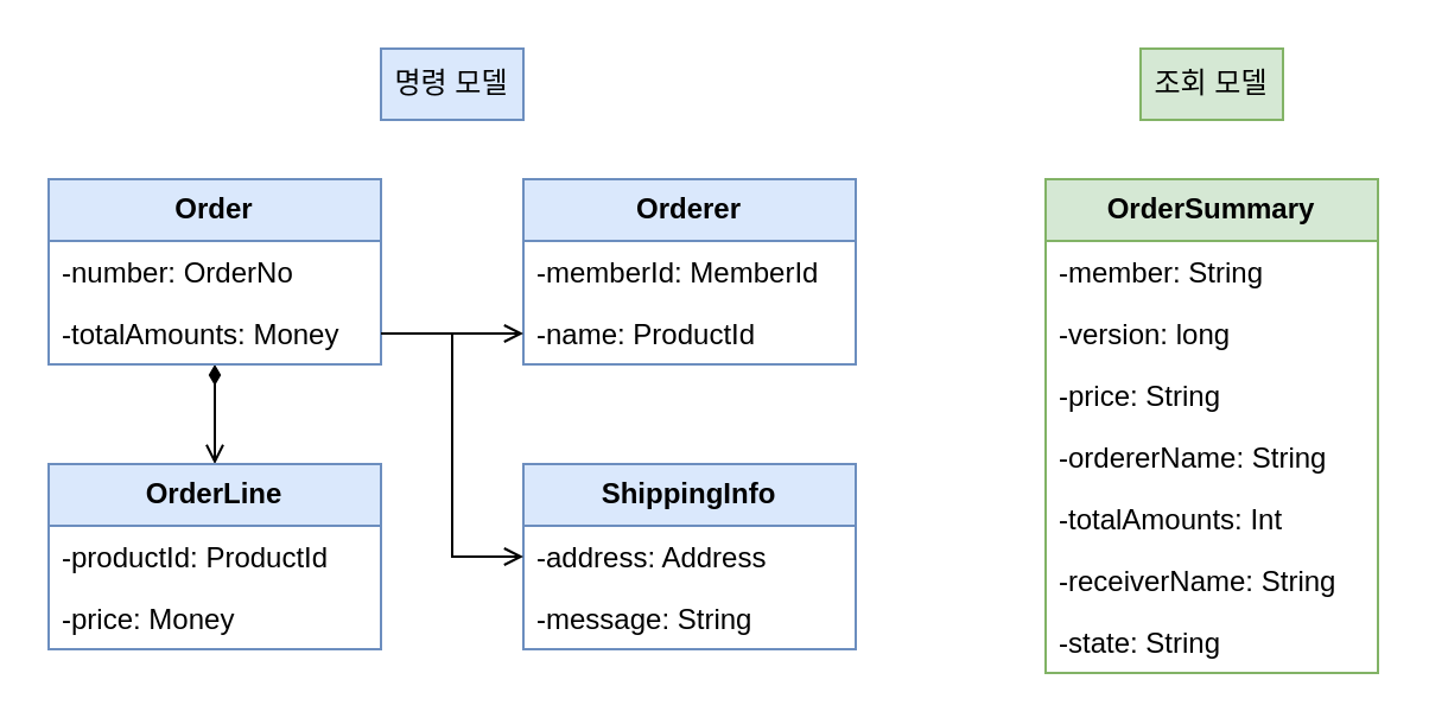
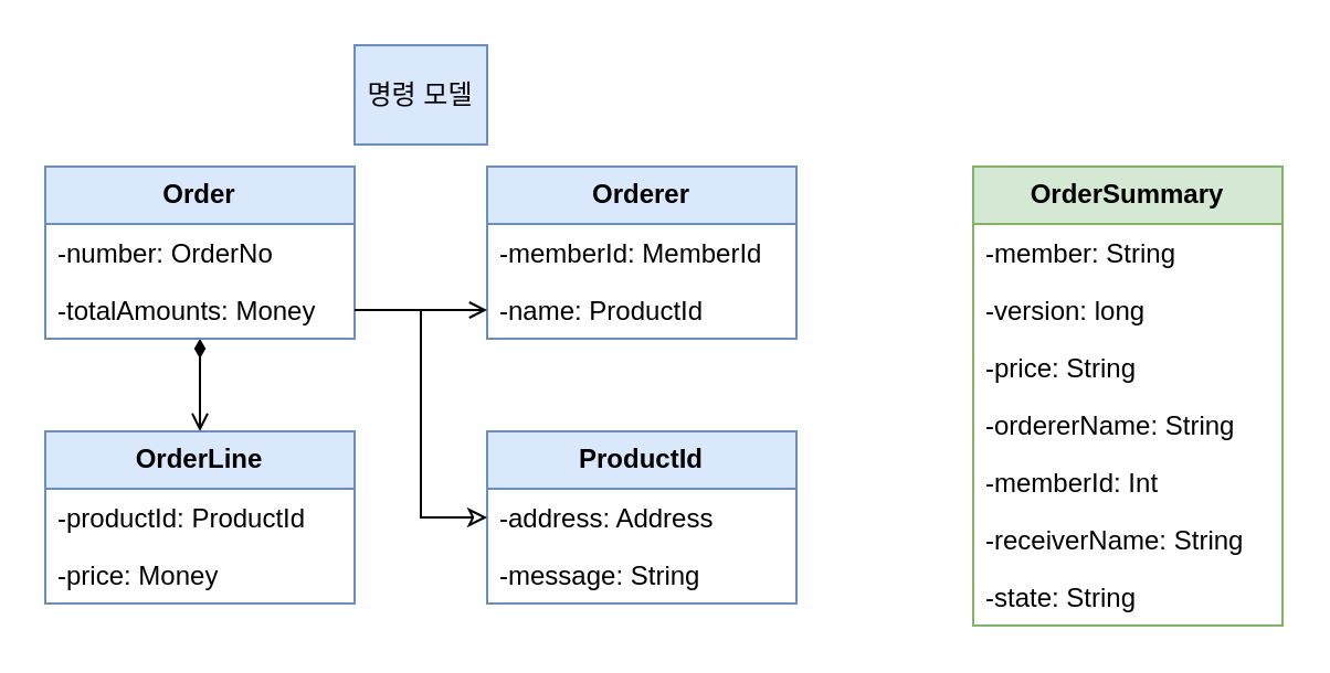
  <mxCell id="0" />
  <mxCell id="1" parent="0" />
  <mxCell id="2" style="edgeStyle=orthogonalEdgeStyle;rounded=0;orthogonalLoop=1;jettySize=auto;html=1;entryX=0.5;entryY=0;entryDx=0;entryDy=0;startArrow=diamondThin;startFill=1;endArrow=open;endFill=0;" edge="1" parent="1" source="3" target="12"><mxGeometry relative="1" as="geometry" /></mxCell>
  <mxCell id="3" value="&lt;b&gt;Order&lt;/b&gt;" style="swimlane;fontStyle=0;childLayout=stackLayout;horizontal=1;startSize=26;fillColor=#dae8fc;horizontalStack=0;resizeParent=1;resizeParentMax=0;resizeLast=0;collapsible=1;marginBottom=0;whiteSpace=wrap;html=1;strokeColor=#6c8ebf;" vertex="1" parent="1"><mxGeometry x="20" y="75" width="140" height="78" as="geometry" /></mxCell>
  <mxCell id="4" value="-number: OrderNo" style="text;strokeColor=none;fillColor=none;align=left;verticalAlign=top;spacingLeft=4;spacingRight=4;overflow=hidden;rotatable=0;points=[[0,0.5],[1,0.5]];portConstraint=eastwest;whiteSpace=wrap;html=1;" vertex="1" parent="3"><mxGeometry y="26" width="140" height="26" as="geometry" /></mxCell>
  <mxCell id="5" value="-totalAmounts: Money" style="text;strokeColor=none;fillColor=none;align=left;verticalAlign=top;spacingLeft=4;spacingRight=4;overflow=hidden;rotatable=0;points=[[0,0.5],[1,0.5]];portConstraint=eastwest;whiteSpace=wrap;html=1;" vertex="1" parent="3"><mxGeometry y="52" width="140" height="26" as="geometry" /></mxCell>
  <mxCell id="6" value="&lt;b&gt;Orderer&lt;/b&gt;" style="swimlane;fontStyle=0;childLayout=stackLayout;horizontal=1;startSize=26;fillColor=#dae8fc;horizontalStack=0;resizeParent=1;resizeParentMax=0;resizeLast=0;collapsible=1;marginBottom=0;whiteSpace=wrap;html=1;strokeColor=#6c8ebf;" vertex="1" parent="1"><mxGeometry x="220" y="75" width="140" height="78" as="geometry" /></mxCell>
  <mxCell id="7" value="-memberId: MemberId" style="text;strokeColor=none;fillColor=none;align=left;verticalAlign=top;spacingLeft=4;spacingRight=4;overflow=hidden;rotatable=0;points=[[0,0.5],[1,0.5]];portConstraint=eastwest;whiteSpace=wrap;html=1;" vertex="1" parent="6"><mxGeometry y="26" width="140" height="26" as="geometry" /></mxCell>
  <mxCell id="8" value="-name: ProductId" style="text;strokeColor=none;fillColor=none;align=left;verticalAlign=top;spacingLeft=4;spacingRight=4;overflow=hidden;rotatable=0;points=[[0,0.5],[1,0.5]];portConstraint=eastwest;whiteSpace=wrap;html=1;" vertex="1" parent="6"><mxGeometry y="52" width="140" height="26" as="geometry" /></mxCell>
- <mxCell id="9" value="&lt;b&gt;ShippingInfo&lt;/b&gt;" style="swimlane;fontStyle=0;childLayout=stackLayout;horizontal=1;startSize=26;fillColor=#dae8fc;horizontalStack=0;resizeParent=1;resizeParentMax=0;resizeLast=0;collapsible=1;marginBottom=0;whiteSpace=wrap;html=1;strokeColor=#6c8ebf;" vertex="1" parent="1"><mxGeometry x="220" y="195" width="140" height="78" as="geometry" /></mxCell>
+ <mxCell id="9" value="&lt;b&gt;ProductId&lt;/b&gt;" style="swimlane;fontStyle=0;childLayout=stackLayout;horizontal=1;startSize=26;fillColor=#dae8fc;horizontalStack=0;resizeParent=1;resizeParentMax=0;resizeLast=0;collapsible=1;marginBottom=0;whiteSpace=wrap;html=1;strokeColor=#6c8ebf;" vertex="1" parent="1"><mxGeometry x="220" y="195" width="140" height="78" as="geometry" /></mxCell>
  <mxCell id="10" value="-address: Address" style="text;strokeColor=none;fillColor=none;align=left;verticalAlign=top;spacingLeft=4;spacingRight=4;overflow=hidden;rotatable=0;points=[[0,0.5],[1,0.5]];portConstraint=eastwest;whiteSpace=wrap;html=1;" vertex="1" parent="9"><mxGeometry y="26" width="140" height="26" as="geometry" /></mxCell>
  <mxCell id="11" value="-message: String" style="text;strokeColor=none;fillColor=none;align=left;verticalAlign=top;spacingLeft=4;spacingRight=4;overflow=hidden;rotatable=0;points=[[0,0.5],[1,0.5]];portConstraint=eastwest;whiteSpace=wrap;html=1;" vertex="1" parent="9"><mxGeometry y="52" width="140" height="26" as="geometry" /></mxCell>
  <mxCell id="12" value="&lt;b&gt;OrderLine&lt;/b&gt;" style="swimlane;fontStyle=0;childLayout=stackLayout;horizontal=1;startSize=26;fillColor=#dae8fc;horizontalStack=0;resizeParent=1;resizeParentMax=0;resizeLast=0;collapsible=1;marginBottom=0;whiteSpace=wrap;html=1;strokeColor=#6c8ebf;" vertex="1" parent="1"><mxGeometry x="20" y="195" width="140" height="78" as="geometry" /></mxCell>
  <mxCell id="13" value="-productId: ProductId" style="text;strokeColor=none;fillColor=none;align=left;verticalAlign=top;spacingLeft=4;spacingRight=4;overflow=hidden;rotatable=0;points=[[0,0.5],[1,0.5]];portConstraint=eastwest;whiteSpace=wrap;html=1;" vertex="1" parent="12"><mxGeometry y="26" width="140" height="26" as="geometry" /></mxCell>
  <mxCell id="14" value="-price: Money" style="text;strokeColor=none;fillColor=none;align=left;verticalAlign=top;spacingLeft=4;spacingRight=4;overflow=hidden;rotatable=0;points=[[0,0.5],[1,0.5]];portConstraint=eastwest;whiteSpace=wrap;html=1;" vertex="1" parent="12"><mxGeometry y="52" width="140" height="26" as="geometry" /></mxCell>
  <mxCell id="15" style="edgeStyle=orthogonalEdgeStyle;rounded=0;orthogonalLoop=1;jettySize=auto;html=1;entryX=0;entryY=0.5;entryDx=0;entryDy=0;endArrow=open;endFill=0;" edge="1" parent="1" source="5" target="8"><mxGeometry relative="1" as="geometry" /></mxCell>
- <mxCell id="16" style="edgeStyle=orthogonalEdgeStyle;rounded=0;orthogonalLoop=1;jettySize=auto;html=1;entryX=0;entryY=0.5;entryDx=0;entryDy=0;endArrow=open;endFill=0;" edge="1" parent="1" source="5" target="10"><mxGeometry relative="1" as="geometry" /></mxCell>
- <mxCell id="17" value="명령 모델" style="text;html=1;align=center;verticalAlign=middle;whiteSpace=wrap;rounded=0;fillColor=#dae8fc;strokeColor=#6c8ebf;" vertex="1" parent="1"><mxGeometry x="160" y="20" width="60" height="30" as="geometry" /></mxCell>
- <mxCell id="18" value="조회 모델" style="text;html=1;align=center;verticalAlign=middle;whiteSpace=wrap;rounded=0;fillColor=#d5e8d4;strokeColor=#82b366;" vertex="1" parent="1"><mxGeometry x="480" y="20" width="60" height="30" as="geometry" /></mxCell>
+ <mxCell id="16" style="edgeStyle=orthogonalEdgeStyle;rounded=0;orthogonalLoop=1;jettySize=auto;html=1;entryX=0;entryY=0.5;entryDx=0;entryDy=0;endArrow=classic;endFill=0;" edge="1" parent="1" source="5" target="10"><mxGeometry relative="1" as="geometry" /></mxCell>
+ <mxCell id="17" value="명령 모델" style="text;html=1;align=center;verticalAlign=middle;whiteSpace=wrap;rounded=0;fillColor=#dae8fc;strokeColor=#6c8ebf;" vertex="1" parent="1"><mxGeometry x="160" y="20" width="60" height="45" as="geometry" /></mxCell>
  <mxCell id="19" value="&lt;b&gt;OrderSummary&lt;/b&gt;" style="swimlane;fontStyle=0;childLayout=stackLayout;horizontal=1;startSize=26;fillColor=#d5e8d4;horizontalStack=0;resizeParent=1;resizeParentMax=0;resizeLast=0;collapsible=1;marginBottom=0;whiteSpace=wrap;html=1;strokeColor=#82b366;" vertex="1" parent="1"><mxGeometry x="440" y="75" width="140" height="208" as="geometry" /></mxCell>
  <mxCell id="20" value="-member: String" style="text;strokeColor=none;fillColor=none;align=left;verticalAlign=top;spacingLeft=4;spacingRight=4;overflow=hidden;rotatable=0;points=[[0,0.5],[1,0.5]];portConstraint=eastwest;whiteSpace=wrap;html=1;" vertex="1" parent="19"><mxGeometry y="26" width="140" height="26" as="geometry" /></mxCell>
  <mxCell id="21" value="-version: long" style="text;strokeColor=none;fillColor=none;align=left;verticalAlign=top;spacingLeft=4;spacingRight=4;overflow=hidden;rotatable=0;points=[[0,0.5],[1,0.5]];portConstraint=eastwest;whiteSpace=wrap;html=1;" vertex="1" parent="19"><mxGeometry y="52" width="140" height="26" as="geometry" /></mxCell>
  <mxCell id="22" value="-price: String" style="text;strokeColor=none;fillColor=none;align=left;verticalAlign=top;spacingLeft=4;spacingRight=4;overflow=hidden;rotatable=0;points=[[0,0.5],[1,0.5]];portConstraint=eastwest;whiteSpace=wrap;html=1;" vertex="1" parent="19"><mxGeometry y="78" width="140" height="26" as="geometry" /></mxCell>
  <mxCell id="23" value="-ordererName: String" style="text;strokeColor=none;fillColor=none;align=left;verticalAlign=top;spacingLeft=4;spacingRight=4;overflow=hidden;rotatable=0;points=[[0,0.5],[1,0.5]];portConstraint=eastwest;whiteSpace=wrap;html=1;" vertex="1" parent="19"><mxGeometry y="104" width="140" height="26" as="geometry" /></mxCell>
- <mxCell id="24" value="-totalAmounts: Int" style="text;strokeColor=none;fillColor=none;align=left;verticalAlign=top;spacingLeft=4;spacingRight=4;overflow=hidden;rotatable=0;points=[[0,0.5],[1,0.5]];portConstraint=eastwest;whiteSpace=wrap;html=1;" vertex="1" parent="19"><mxGeometry y="130" width="140" height="26" as="geometry" /></mxCell>
+ <mxCell id="24" value="-memberId: Int" style="text;strokeColor=none;fillColor=none;align=left;verticalAlign=top;spacingLeft=4;spacingRight=4;overflow=hidden;rotatable=0;points=[[0,0.5],[1,0.5]];portConstraint=eastwest;whiteSpace=wrap;html=1;" vertex="1" parent="19"><mxGeometry y="130" width="140" height="26" as="geometry" /></mxCell>
  <mxCell id="25" value="-receiverName: String" style="text;strokeColor=none;fillColor=none;align=left;verticalAlign=top;spacingLeft=4;spacingRight=4;overflow=hidden;rotatable=0;points=[[0,0.5],[1,0.5]];portConstraint=eastwest;whiteSpace=wrap;html=1;" vertex="1" parent="19"><mxGeometry y="156" width="140" height="26" as="geometry" /></mxCell>
  <mxCell id="26" value="-state: String" style="text;strokeColor=none;fillColor=none;align=left;verticalAlign=top;spacingLeft=4;spacingRight=4;overflow=hidden;rotatable=0;points=[[0,0.5],[1,0.5]];portConstraint=eastwest;whiteSpace=wrap;html=1;" vertex="1" parent="19"><mxGeometry y="182" width="140" height="26" as="geometry" /></mxCell>
